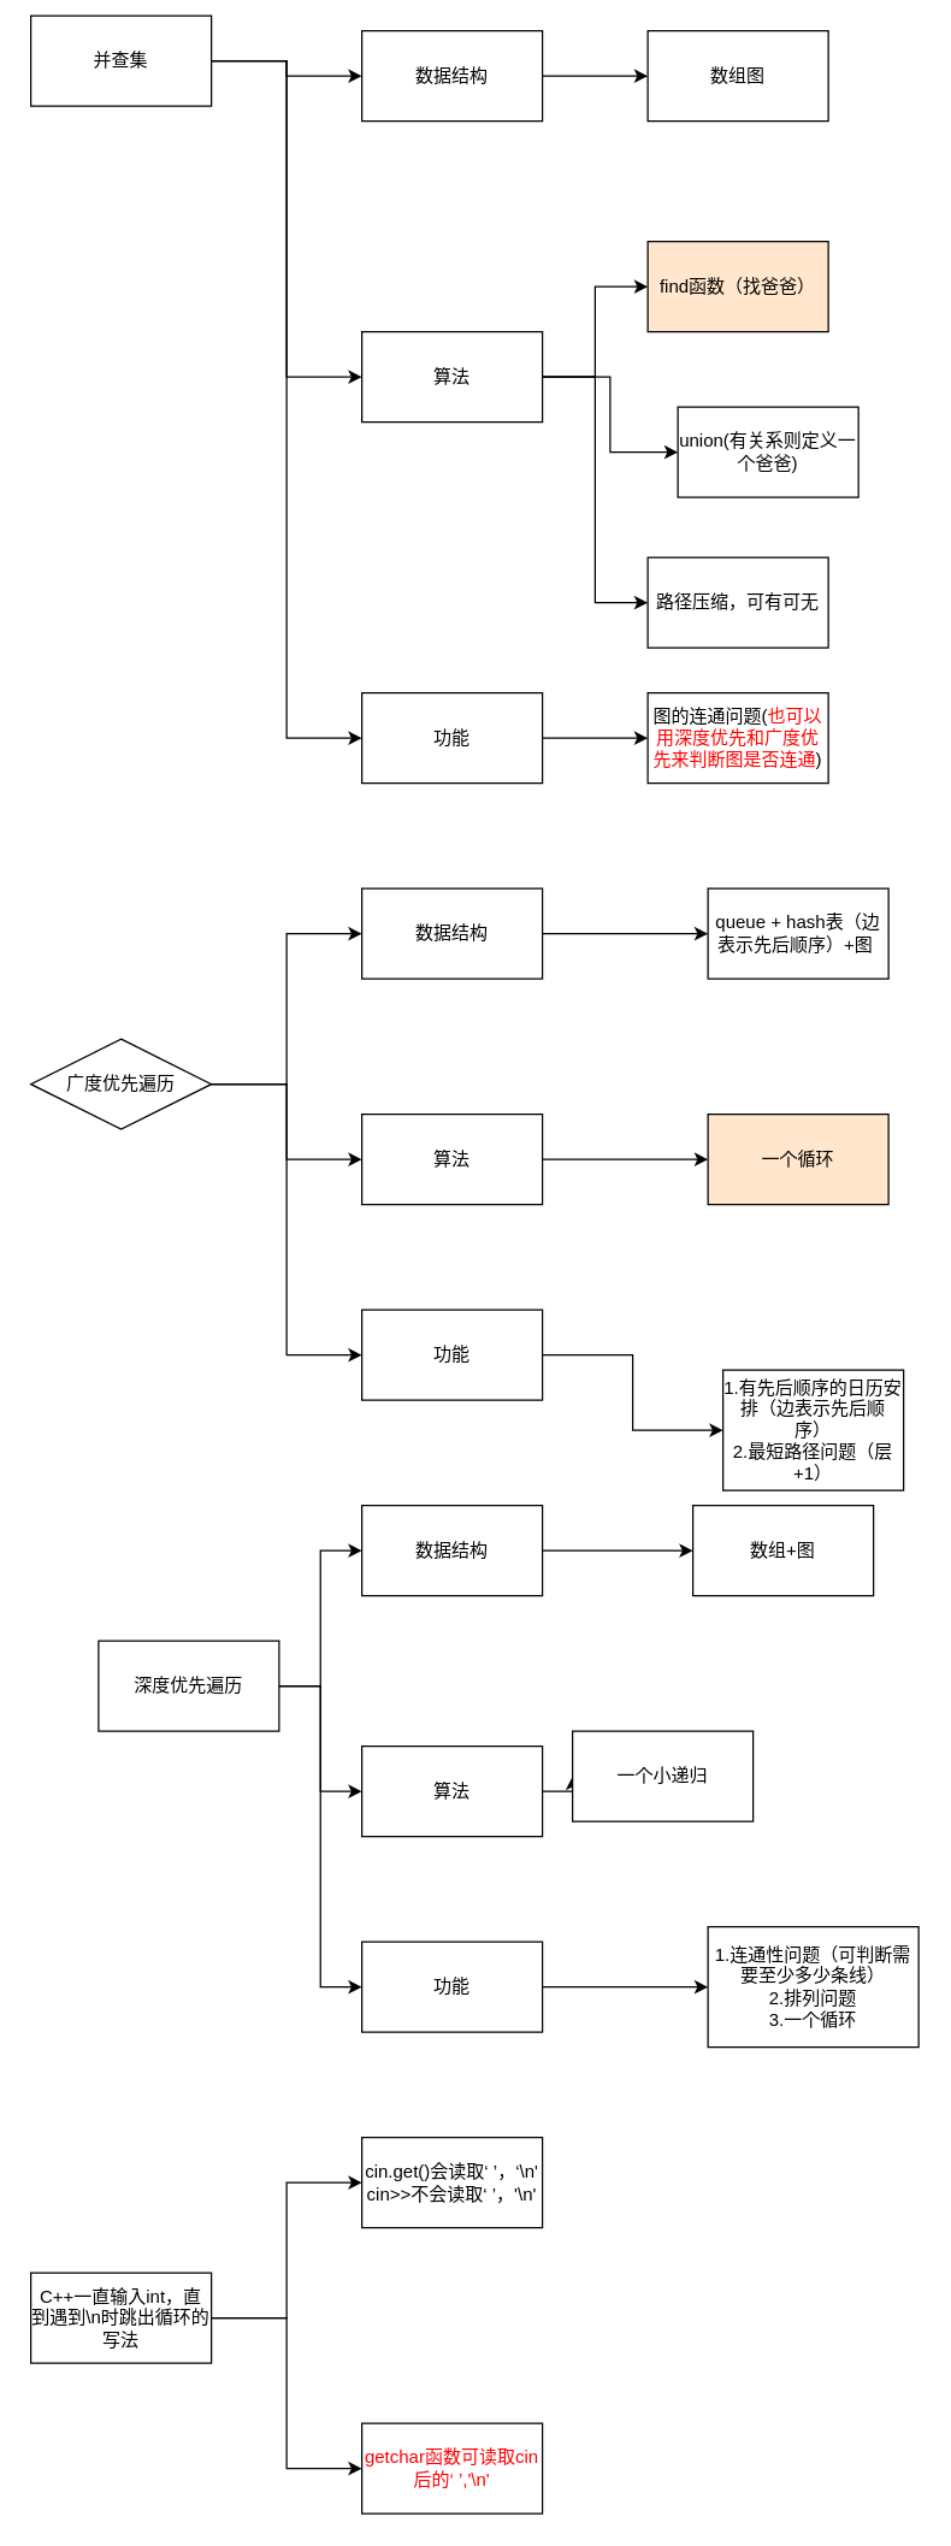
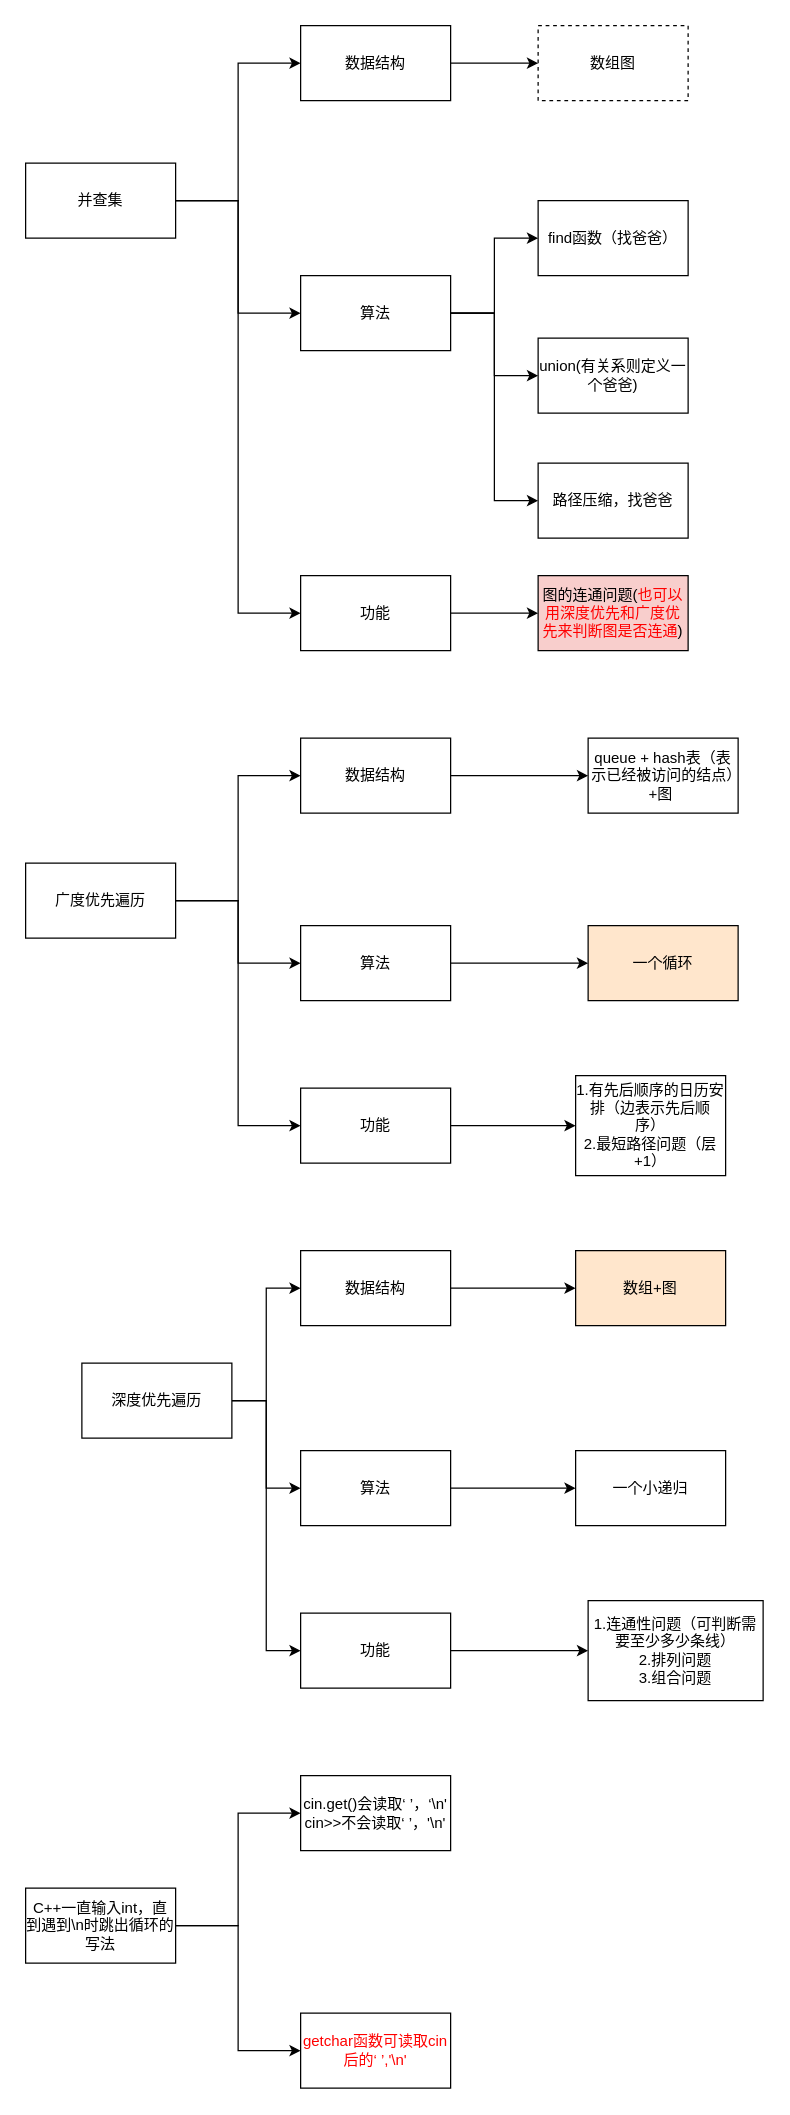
  <mxCell id="0" />
  <mxCell id="1" parent="0" />
  <mxCell id="2" style="edgeStyle=orthogonalEdgeStyle;rounded=0;orthogonalLoop=1;jettySize=auto;html=1;exitX=1;exitY=0.5;exitDx=0;exitDy=0;entryX=0;entryY=0.5;entryDx=0;entryDy=0;" parent="1" source="5" target="7" edge="1"><mxGeometry relative="1" as="geometry" /></mxCell>
  <mxCell id="3" style="edgeStyle=orthogonalEdgeStyle;rounded=0;orthogonalLoop=1;jettySize=auto;html=1;exitX=1;exitY=0.5;exitDx=0;exitDy=0;entryX=0;entryY=0.5;entryDx=0;entryDy=0;" parent="1" source="5" target="11" edge="1"><mxGeometry relative="1" as="geometry" /></mxCell>
  <mxCell id="4" style="edgeStyle=orthogonalEdgeStyle;rounded=0;orthogonalLoop=1;jettySize=auto;html=1;exitX=1;exitY=0.5;exitDx=0;exitDy=0;entryX=0;entryY=0.5;entryDx=0;entryDy=0;" parent="1" source="5" target="13" edge="1"><mxGeometry relative="1" as="geometry" /></mxCell>
- <mxCell id="5" value="并查集" style="rounded=0;whiteSpace=wrap;html=1;" parent="1" vertex="1"><mxGeometry x="20" y="10" width="120" height="60" as="geometry" /></mxCell>
+ <mxCell id="5" value="并查集" style="rounded=0;whiteSpace=wrap;html=1;" parent="1" vertex="1"><mxGeometry x="20" y="130" width="120" height="60" as="geometry" /></mxCell>
  <mxCell id="6" style="edgeStyle=orthogonalEdgeStyle;rounded=0;orthogonalLoop=1;jettySize=auto;html=1;exitX=1;exitY=0.5;exitDx=0;exitDy=0;entryX=0;entryY=0.5;entryDx=0;entryDy=0;" parent="1" source="7" target="15" edge="1"><mxGeometry relative="1" as="geometry" /></mxCell>
  <mxCell id="7" value="数据结构" style="rounded=0;whiteSpace=wrap;html=1;" parent="1" vertex="1"><mxGeometry x="240" y="20" width="120" height="60" as="geometry" /></mxCell>
  <mxCell id="8" style="edgeStyle=orthogonalEdgeStyle;rounded=0;orthogonalLoop=1;jettySize=auto;html=1;exitX=1;exitY=0.5;exitDx=0;exitDy=0;entryX=0;entryY=0.5;entryDx=0;entryDy=0;" parent="1" source="11" target="14" edge="1"><mxGeometry relative="1" as="geometry" /></mxCell>
  <mxCell id="9" style="edgeStyle=orthogonalEdgeStyle;rounded=0;orthogonalLoop=1;jettySize=auto;html=1;exitX=1;exitY=0.5;exitDx=0;exitDy=0;" parent="1" source="11" target="16" edge="1"><mxGeometry relative="1" as="geometry" /></mxCell>
  <mxCell id="10" style="edgeStyle=orthogonalEdgeStyle;rounded=0;orthogonalLoop=1;jettySize=auto;html=1;exitX=1;exitY=0.5;exitDx=0;exitDy=0;entryX=0;entryY=0.5;entryDx=0;entryDy=0;" parent="1" source="11" target="17" edge="1"><mxGeometry relative="1" as="geometry" /></mxCell>
  <mxCell id="11" value="算法" style="rounded=0;whiteSpace=wrap;html=1;" parent="1" vertex="1"><mxGeometry x="240" y="220" width="120" height="60" as="geometry" /></mxCell>
  <mxCell id="12" style="edgeStyle=orthogonalEdgeStyle;rounded=0;orthogonalLoop=1;jettySize=auto;html=1;exitX=1;exitY=0.5;exitDx=0;exitDy=0;entryX=0;entryY=0.5;entryDx=0;entryDy=0;" parent="1" source="13" target="18" edge="1"><mxGeometry relative="1" as="geometry" /></mxCell>
  <mxCell id="13" value="功能" style="rounded=0;whiteSpace=wrap;html=1;" parent="1" vertex="1"><mxGeometry x="240" y="460" width="120" height="60" as="geometry" /></mxCell>
- <mxCell id="14" value="find函数（找爸爸）" style="rounded=0;whiteSpace=wrap;html=1;fillColor=#ffe6cc;" parent="1" vertex="1"><mxGeometry x="430" y="160" width="120" height="60" as="geometry" /></mxCell>
- <mxCell id="15" value="数组图" style="rounded=0;whiteSpace=wrap;html=1;" parent="1" vertex="1"><mxGeometry x="430" y="20" width="120" height="60" as="geometry" /></mxCell>
- <mxCell id="16" value="union(有关系则定义一个爸爸)" style="rounded=0;whiteSpace=wrap;html=1;" parent="1" vertex="1"><mxGeometry x="450" y="270" width="120" height="60" as="geometry" /></mxCell>
- <mxCell id="17" value="路径压缩，可有可无" style="rounded=0;whiteSpace=wrap;html=1;" parent="1" vertex="1"><mxGeometry x="430" y="370" width="120" height="60" as="geometry" /></mxCell>
- <mxCell id="18" value="图的连通问题(&lt;font color=&quot;#ff0000&quot;&gt;也可以用深度优先和广度优先来判断图是否连通&lt;/font&gt;)" style="rounded=0;whiteSpace=wrap;html=1;" parent="1" vertex="1"><mxGeometry x="430" y="460" width="120" height="60" as="geometry" /></mxCell>
+ <mxCell id="14" value="find函数（找爸爸）" style="rounded=0;whiteSpace=wrap;html=1;" parent="1" vertex="1"><mxGeometry x="430" y="160" width="120" height="60" as="geometry" /></mxCell>
+ <mxCell id="15" value="数组图" style="rounded=0;whiteSpace=wrap;html=1;dashed=1;" parent="1" vertex="1"><mxGeometry x="430" y="20" width="120" height="60" as="geometry" /></mxCell>
+ <mxCell id="16" value="union(有关系则定义一个爸爸)" style="rounded=0;whiteSpace=wrap;html=1;" parent="1" vertex="1"><mxGeometry x="430" y="270" width="120" height="60" as="geometry" /></mxCell>
+ <mxCell id="17" value="路径压缩，找爸爸" style="rounded=0;whiteSpace=wrap;html=1;" parent="1" vertex="1"><mxGeometry x="430" y="370" width="120" height="60" as="geometry" /></mxCell>
+ <mxCell id="18" value="图的连通问题(&lt;font color=&quot;#ff0000&quot;&gt;也可以用深度优先和广度优先来判断图是否连通&lt;/font&gt;)" style="rounded=0;whiteSpace=wrap;html=1;fillColor=#f8cecc;" parent="1" vertex="1"><mxGeometry x="430" y="460" width="120" height="60" as="geometry" /></mxCell>
  <mxCell id="19" style="edgeStyle=orthogonalEdgeStyle;rounded=0;orthogonalLoop=1;jettySize=auto;html=1;exitX=1;exitY=0.5;exitDx=0;exitDy=0;entryX=0;entryY=0.5;entryDx=0;entryDy=0;" parent="1" source="22" target="24" edge="1"><mxGeometry relative="1" as="geometry" /></mxCell>
  <mxCell id="20" style="edgeStyle=orthogonalEdgeStyle;rounded=0;orthogonalLoop=1;jettySize=auto;html=1;exitX=1;exitY=0.5;exitDx=0;exitDy=0;entryX=0;entryY=0.5;entryDx=0;entryDy=0;" parent="1" source="22" target="26" edge="1"><mxGeometry relative="1" as="geometry" /></mxCell>
  <mxCell id="21" style="edgeStyle=orthogonalEdgeStyle;rounded=0;orthogonalLoop=1;jettySize=auto;html=1;exitX=1;exitY=0.5;exitDx=0;exitDy=0;entryX=0;entryY=0.5;entryDx=0;entryDy=0;" parent="1" source="22" target="28" edge="1"><mxGeometry relative="1" as="geometry" /></mxCell>
- <mxCell id="22" value="广度优先遍历" style="rhombus;whiteSpace=wrap;html=1;" parent="1" vertex="1"><mxGeometry x="20" y="690" width="120" height="60" as="geometry" /></mxCell>
+ <mxCell id="22" value="广度优先遍历" style="rounded=0;whiteSpace=wrap;html=1;" parent="1" vertex="1"><mxGeometry x="20" y="690" width="120" height="60" as="geometry" /></mxCell>
  <mxCell id="23" style="edgeStyle=orthogonalEdgeStyle;rounded=0;orthogonalLoop=1;jettySize=auto;html=1;exitX=1;exitY=0.5;exitDx=0;exitDy=0;" parent="1" source="24" target="29" edge="1"><mxGeometry relative="1" as="geometry" /></mxCell>
  <mxCell id="24" value="数据结构" style="rounded=0;whiteSpace=wrap;html=1;" parent="1" vertex="1"><mxGeometry x="240" y="590" width="120" height="60" as="geometry" /></mxCell>
  <mxCell id="25" style="edgeStyle=orthogonalEdgeStyle;rounded=0;orthogonalLoop=1;jettySize=auto;html=1;exitX=1;exitY=0.5;exitDx=0;exitDy=0;entryX=0;entryY=0.5;entryDx=0;entryDy=0;" parent="1" source="26" target="30" edge="1"><mxGeometry relative="1" as="geometry" /></mxCell>
  <mxCell id="26" value="算法" style="rounded=0;whiteSpace=wrap;html=1;" parent="1" vertex="1"><mxGeometry x="240" y="740" width="120" height="60" as="geometry" /></mxCell>
  <mxCell id="27" style="edgeStyle=orthogonalEdgeStyle;rounded=0;orthogonalLoop=1;jettySize=auto;html=1;exitX=1;exitY=0.5;exitDx=0;exitDy=0;entryX=0;entryY=0.5;entryDx=0;entryDy=0;" parent="1" source="28" target="31" edge="1"><mxGeometry relative="1" as="geometry" /></mxCell>
  <mxCell id="28" value="功能" style="rounded=0;whiteSpace=wrap;html=1;" parent="1" vertex="1"><mxGeometry x="240" y="870" width="120" height="60" as="geometry" /></mxCell>
- <mxCell id="29" value="queue + hash表（边表示先后顺序）+图&amp;nbsp;" style="rounded=0;whiteSpace=wrap;html=1;" parent="1" vertex="1"><mxGeometry x="470" y="590" width="120" height="60" as="geometry" /></mxCell>
+ <mxCell id="29" value="queue + hash表（表示已经被访问的结点）+图&amp;nbsp;" style="rounded=0;whiteSpace=wrap;html=1;" parent="1" vertex="1"><mxGeometry x="470" y="590" width="120" height="60" as="geometry" /></mxCell>
  <mxCell id="30" value="一个循环" style="rounded=0;whiteSpace=wrap;html=1;fillColor=#ffe6cc;" parent="1" vertex="1"><mxGeometry x="470" y="740" width="120" height="60" as="geometry" /></mxCell>
- <mxCell id="31" value="1.有先后顺序的日历安排（边表示先后顺序）&lt;br&gt;2.最短路径问题（层+1）" style="rounded=0;whiteSpace=wrap;html=1;" parent="1" vertex="1"><mxGeometry x="480" y="910" width="120" height="80" as="geometry" /></mxCell>
+ <mxCell id="31" value="1.有先后顺序的日历安排（边表示先后顺序）&lt;br&gt;2.最短路径问题（层+1）" style="rounded=0;whiteSpace=wrap;html=1;" parent="1" vertex="1"><mxGeometry x="460" y="860" width="120" height="80" as="geometry" /></mxCell>
  <mxCell id="32" style="edgeStyle=orthogonalEdgeStyle;rounded=0;orthogonalLoop=1;jettySize=auto;html=1;exitX=1;exitY=0.5;exitDx=0;exitDy=0;entryX=0;entryY=0.5;entryDx=0;entryDy=0;" parent="1" source="35" target="37" edge="1"><mxGeometry relative="1" as="geometry" /></mxCell>
  <mxCell id="33" style="edgeStyle=orthogonalEdgeStyle;rounded=0;orthogonalLoop=1;jettySize=auto;html=1;exitX=1;exitY=0.5;exitDx=0;exitDy=0;entryX=0;entryY=0.5;entryDx=0;entryDy=0;" parent="1" source="35" target="39" edge="1"><mxGeometry relative="1" as="geometry" /></mxCell>
  <mxCell id="34" style="edgeStyle=orthogonalEdgeStyle;rounded=0;orthogonalLoop=1;jettySize=auto;html=1;exitX=1;exitY=0.5;exitDx=0;exitDy=0;entryX=0;entryY=0.5;entryDx=0;entryDy=0;" parent="1" source="35" target="43" edge="1"><mxGeometry relative="1" as="geometry" /></mxCell>
  <mxCell id="35" value="深度优先遍历" style="rounded=0;whiteSpace=wrap;html=1;" parent="1" vertex="1"><mxGeometry x="65" y="1090" width="120" height="60" as="geometry" /></mxCell>
  <mxCell id="36" style="edgeStyle=orthogonalEdgeStyle;rounded=0;orthogonalLoop=1;jettySize=auto;html=1;exitX=1;exitY=0.5;exitDx=0;exitDy=0;entryX=0;entryY=0.5;entryDx=0;entryDy=0;" parent="1" source="37" target="40" edge="1"><mxGeometry relative="1" as="geometry" /></mxCell>
  <mxCell id="37" value="数据结构" style="rounded=0;whiteSpace=wrap;html=1;" parent="1" vertex="1"><mxGeometry x="240" y="1000" width="120" height="60" as="geometry" /></mxCell>
  <mxCell id="38" style="edgeStyle=orthogonalEdgeStyle;rounded=0;orthogonalLoop=1;jettySize=auto;html=1;exitX=1;exitY=0.5;exitDx=0;exitDy=0;entryX=0;entryY=0.5;entryDx=0;entryDy=0;" parent="1" source="39" target="41" edge="1"><mxGeometry relative="1" as="geometry" /></mxCell>
  <mxCell id="39" value="算法" style="rounded=0;whiteSpace=wrap;html=1;" parent="1" vertex="1"><mxGeometry x="240" y="1160" width="120" height="60" as="geometry" /></mxCell>
- <mxCell id="40" value="数组+图" style="rounded=0;whiteSpace=wrap;html=1;" parent="1" vertex="1"><mxGeometry x="460" y="1000" width="120" height="60" as="geometry" /></mxCell>
- <mxCell id="41" value="一个小递归" style="rounded=0;whiteSpace=wrap;html=1;" parent="1" vertex="1"><mxGeometry x="380" y="1150" width="120" height="60" as="geometry" /></mxCell>
+ <mxCell id="40" value="数组+图" style="rounded=0;whiteSpace=wrap;html=1;fillColor=#ffe6cc;" parent="1" vertex="1"><mxGeometry x="460" y="1000" width="120" height="60" as="geometry" /></mxCell>
+ <mxCell id="41" value="一个小递归" style="rounded=0;whiteSpace=wrap;html=1;" parent="1" vertex="1"><mxGeometry x="460" y="1160" width="120" height="60" as="geometry" /></mxCell>
  <mxCell id="42" style="edgeStyle=orthogonalEdgeStyle;rounded=0;orthogonalLoop=1;jettySize=auto;html=1;exitX=1;exitY=0.5;exitDx=0;exitDy=0;entryX=0;entryY=0.5;entryDx=0;entryDy=0;" parent="1" source="43" target="44" edge="1"><mxGeometry relative="1" as="geometry" /></mxCell>
  <mxCell id="43" value="功能" style="rounded=0;whiteSpace=wrap;html=1;" parent="1" vertex="1"><mxGeometry x="240" y="1290" width="120" height="60" as="geometry" /></mxCell>
- <mxCell id="44" value="1.连通性问题（可判断需要至少多少条线）&lt;br&gt;2.排列问题&lt;br&gt;3.一个循环" style="rounded=0;whiteSpace=wrap;html=1;" parent="1" vertex="1"><mxGeometry x="470" y="1280" width="140" height="80" as="geometry" /></mxCell>
+ <mxCell id="44" value="1.连通性问题（可判断需要至少多少条线）&lt;br&gt;2.排列问题&lt;br&gt;3.组合问题" style="rounded=0;whiteSpace=wrap;html=1;" parent="1" vertex="1"><mxGeometry x="470" y="1280" width="140" height="80" as="geometry" /></mxCell>
  <mxCell id="45" style="edgeStyle=orthogonalEdgeStyle;rounded=0;orthogonalLoop=1;jettySize=auto;html=1;exitX=1;exitY=0.5;exitDx=0;exitDy=0;entryX=0;entryY=0.5;entryDx=0;entryDy=0;" edge="1" parent="1" source="47" target="48"><mxGeometry relative="1" as="geometry" /></mxCell>
  <mxCell id="46" style="edgeStyle=orthogonalEdgeStyle;rounded=0;orthogonalLoop=1;jettySize=auto;html=1;exitX=1;exitY=0.5;exitDx=0;exitDy=0;entryX=0;entryY=0.5;entryDx=0;entryDy=0;" edge="1" parent="1" source="47" target="49"><mxGeometry relative="1" as="geometry" /></mxCell>
  <mxCell id="47" value="C++一直输入int，直到遇到\n时跳出循环的写法" style="rounded=0;whiteSpace=wrap;html=1;" vertex="1" parent="1"><mxGeometry x="20" y="1510" width="120" height="60" as="geometry" /></mxCell>
  <mxCell id="48" value="cin.get()会读取‘ ’，‘\n'&lt;br&gt;cin&amp;gt;&amp;gt;不会读取‘ ’，'\n'" style="rounded=0;whiteSpace=wrap;html=1;" vertex="1" parent="1"><mxGeometry x="240" y="1420" width="120" height="60" as="geometry" /></mxCell>
  <mxCell id="49" value="&lt;font color=&quot;#ff0000&quot;&gt;getchar函数可读取cin后的‘ ’,'\n'&lt;/font&gt;" style="rounded=0;whiteSpace=wrap;html=1;" vertex="1" parent="1"><mxGeometry x="240" y="1610" width="120" height="60" as="geometry" /></mxCell>
